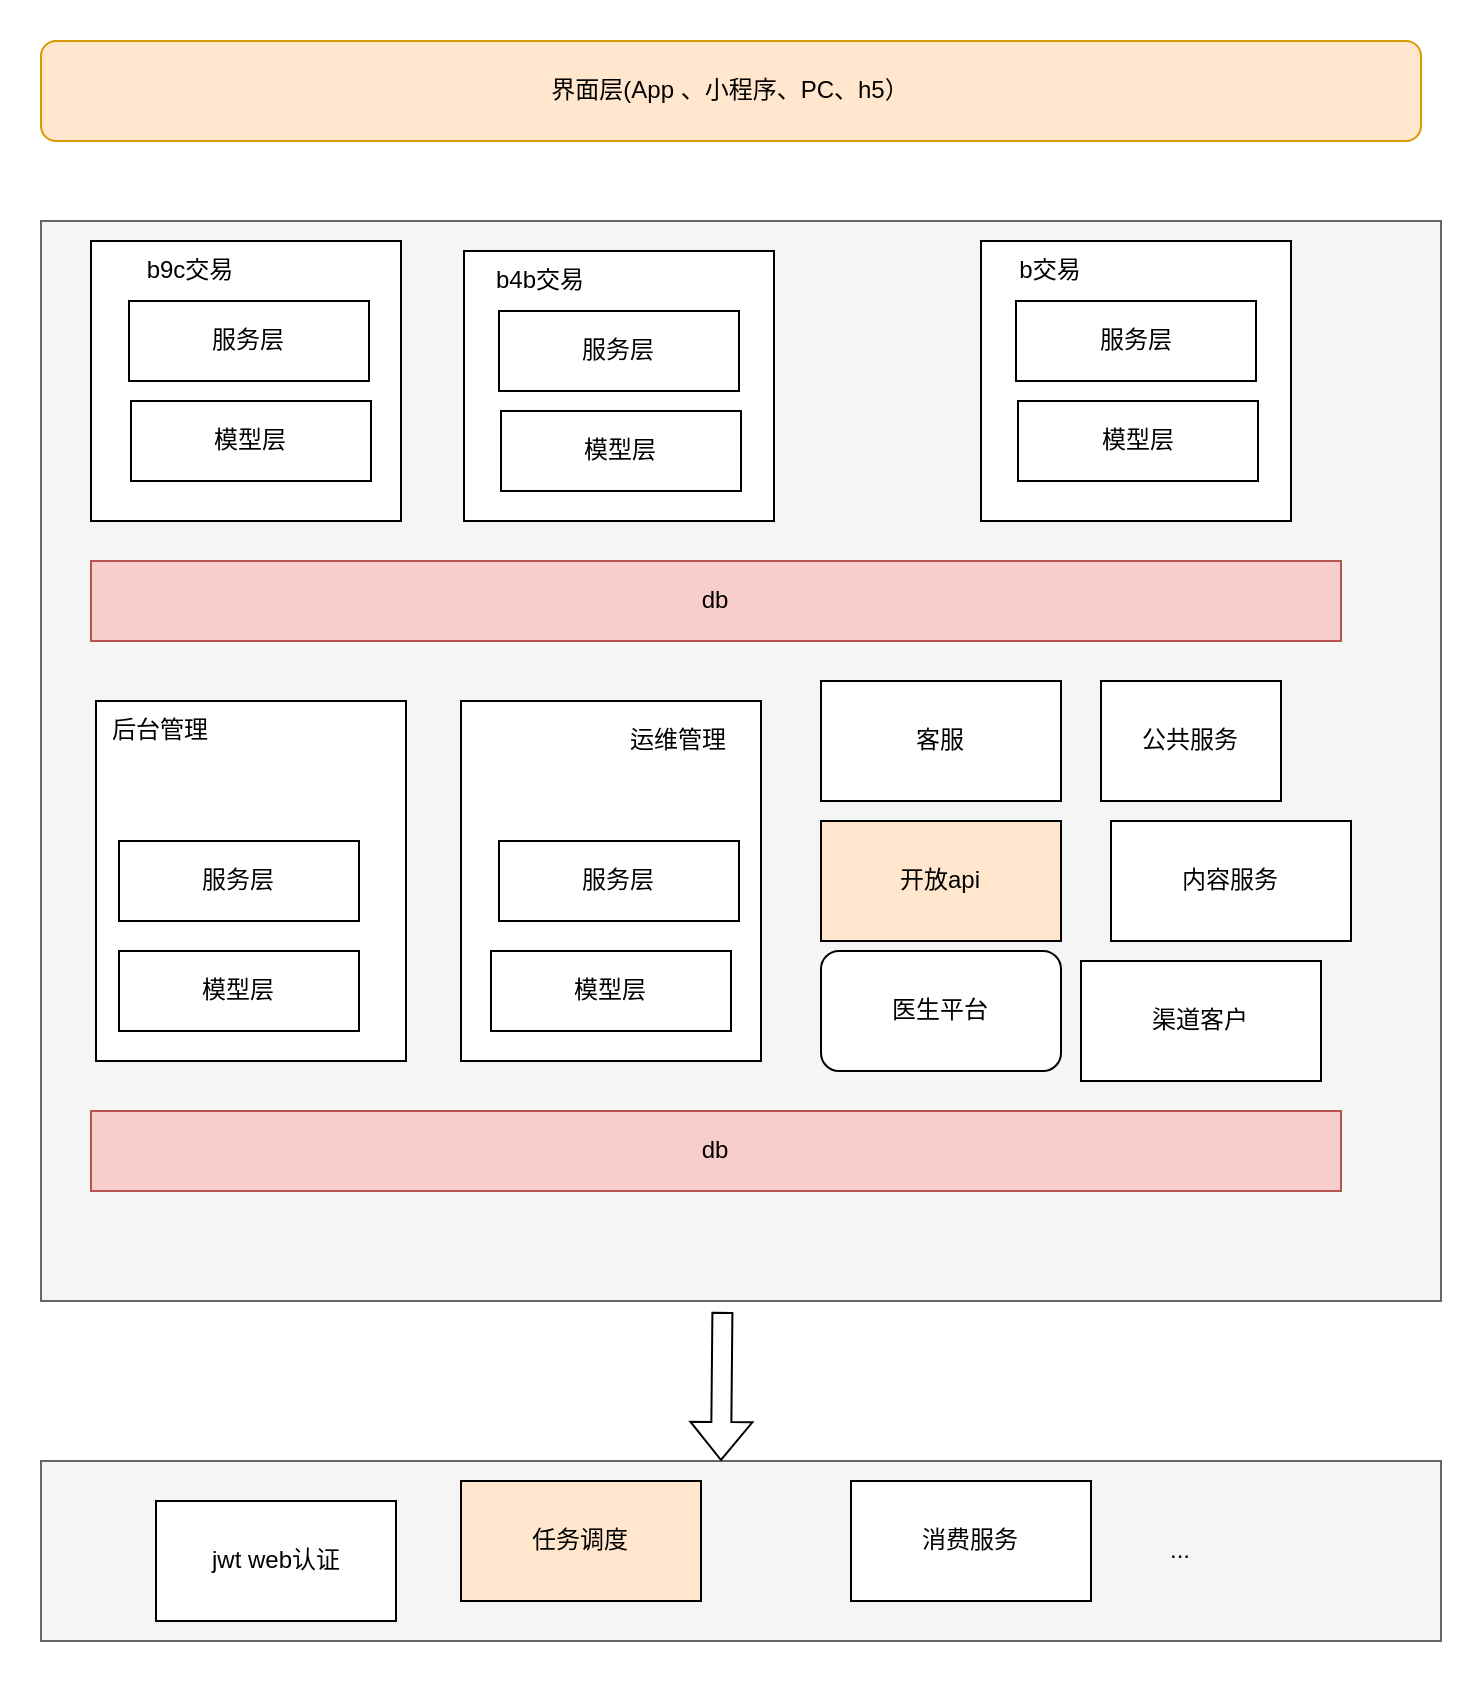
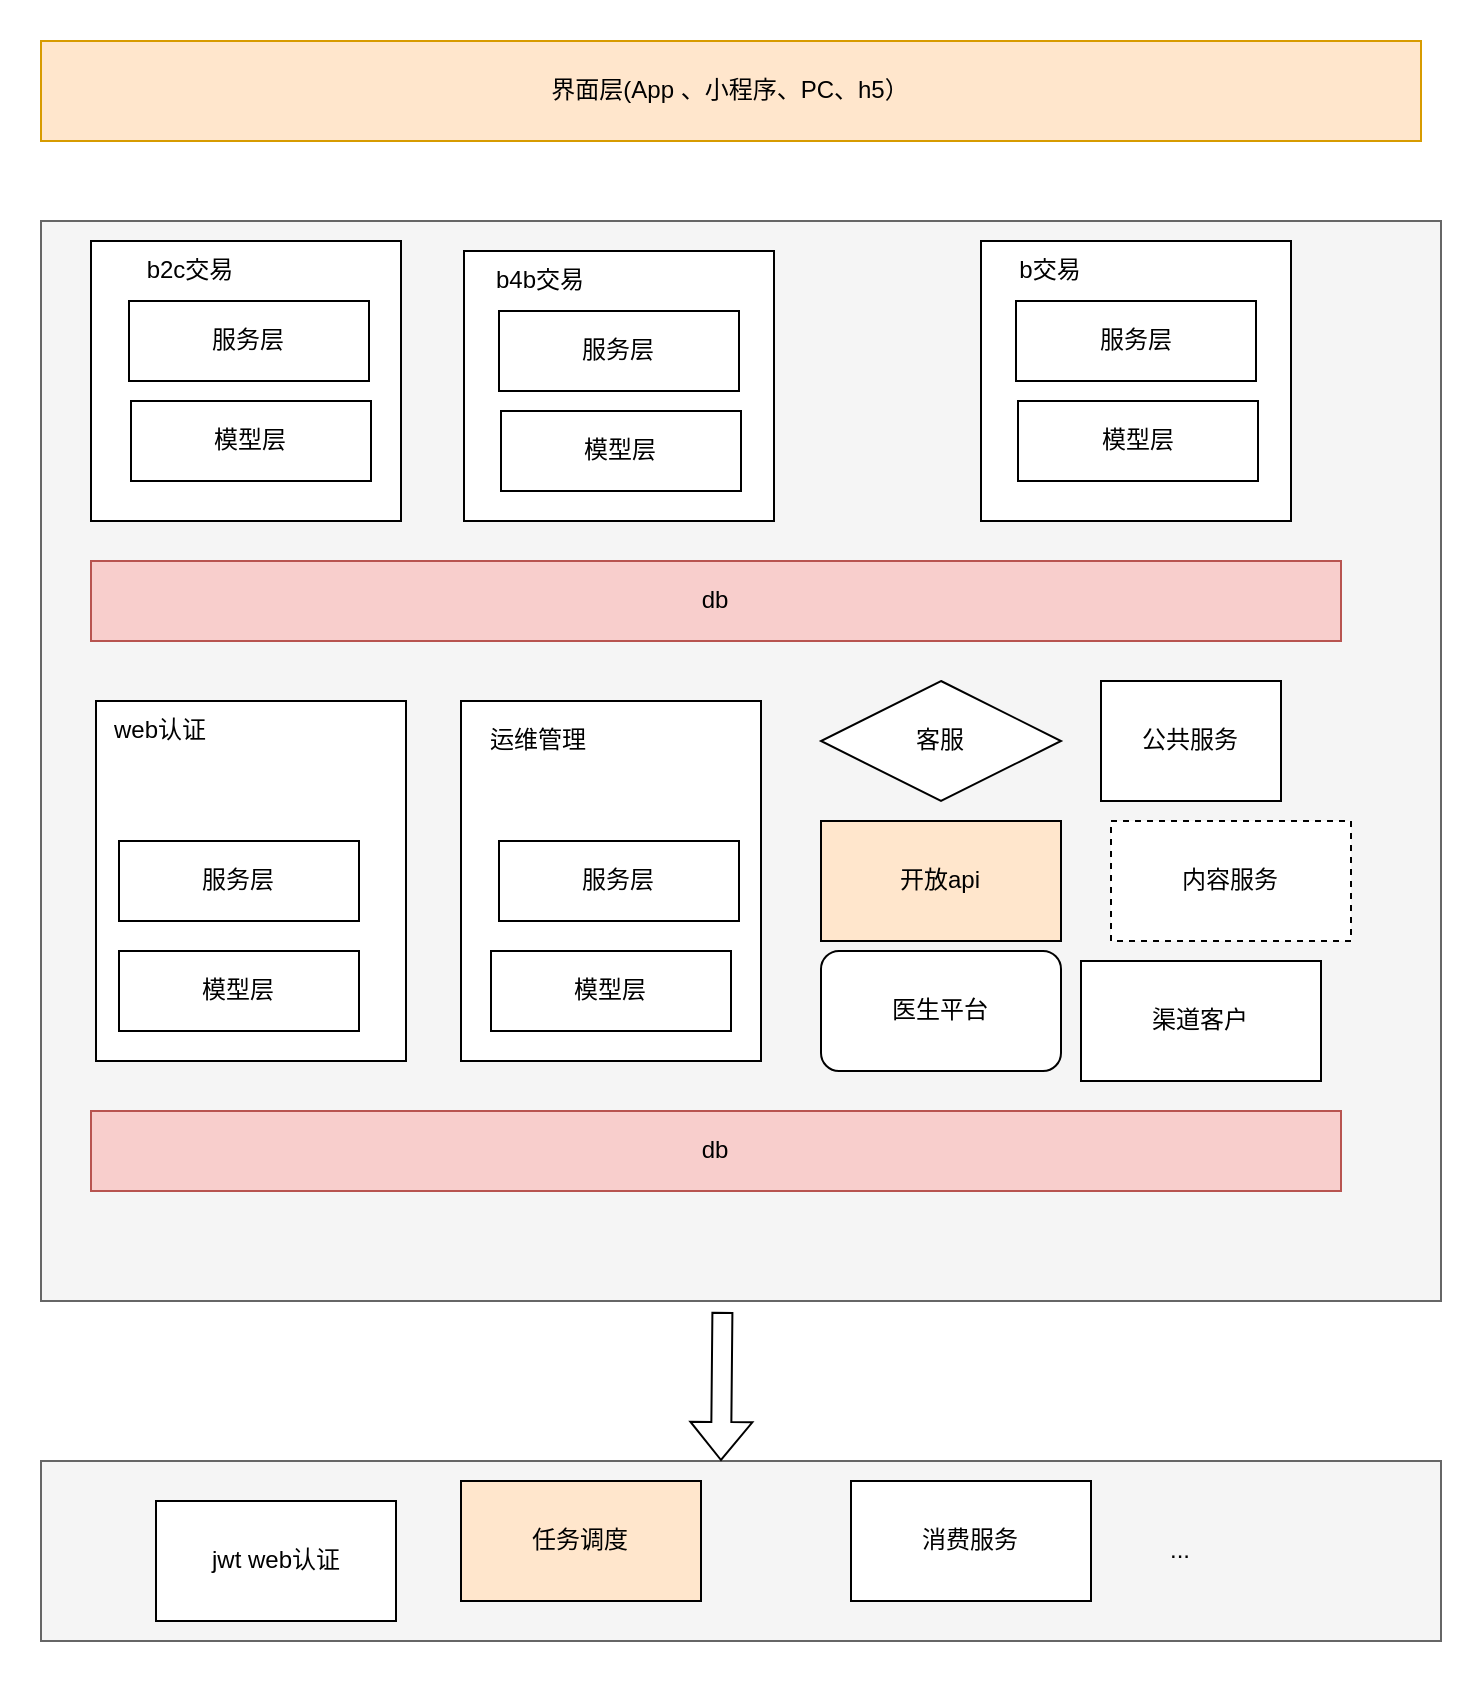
  <mxCell id="0" />
  <mxCell id="1" parent="0" />
  <mxCell id="2" value="" style="rounded=0;whiteSpace=wrap;html=1;fillColor=#f5f5f5;fontColor=#333333;strokeColor=#666666;" vertex="1" parent="1"><mxGeometry x="20" y="730" width="700" height="90" as="geometry" /></mxCell>
  <mxCell id="3" value="" style="rounded=0;whiteSpace=wrap;html=1;fillColor=#f5f5f5;strokeColor=#666666;fontColor=#333333;" vertex="1" parent="1"><mxGeometry x="20" y="110" width="700" height="540" as="geometry" /></mxCell>
- <mxCell id="4" value="内容服务" style="rounded=0;whiteSpace=wrap;html=1;" vertex="1" parent="1"><mxGeometry x="555" y="410" width="120" height="60" as="geometry" /></mxCell>
+ <mxCell id="4" value="内容服务" style="rounded=0;whiteSpace=wrap;html=1;dashed=1;" vertex="1" parent="1"><mxGeometry x="555" y="410" width="120" height="60" as="geometry" /></mxCell>
  <mxCell id="5" value="" style="rounded=0;whiteSpace=wrap;html=1;" vertex="1" parent="1"><mxGeometry x="230" y="350" width="150" height="180" as="geometry" /></mxCell>
  <mxCell id="6" value="任务调度" style="rounded=0;whiteSpace=wrap;html=1;fillColor=#ffe6cc;" vertex="1" parent="1"><mxGeometry x="230" y="740" width="120" height="60" as="geometry" /></mxCell>
  <mxCell id="7" value="消费服务" style="rounded=0;whiteSpace=wrap;html=1;" vertex="1" parent="1"><mxGeometry x="425" y="740" width="120" height="60" as="geometry" /></mxCell>
  <mxCell id="8" value="开放api" style="rounded=0;whiteSpace=wrap;html=1;fillColor=#ffe6cc;" vertex="1" parent="1"><mxGeometry x="410" y="410" width="120" height="60" as="geometry" /></mxCell>
- <mxCell id="9" value="客服" style="rounded=0;whiteSpace=wrap;html=1;" vertex="1" parent="1"><mxGeometry x="410" y="340" width="120" height="60" as="geometry" /></mxCell>
+ <mxCell id="9" value="客服" style="rhombus;whiteSpace=wrap;html=1;" vertex="1" parent="1"><mxGeometry x="410" y="340" width="120" height="60" as="geometry" /></mxCell>
  <mxCell id="10" value="医生平台" style="whiteSpace=wrap;html=1;rounded=1;" vertex="1" parent="1"><mxGeometry x="410" y="475" width="120" height="60" as="geometry" /></mxCell>
  <mxCell id="11" value="公共服务" style="rounded=0;whiteSpace=wrap;html=1;" vertex="1" parent="1"><mxGeometry x="550" y="340" width="90" height="60" as="geometry" /></mxCell>
  <mxCell id="12" value="渠道客户" style="rounded=0;whiteSpace=wrap;html=1;" vertex="1" parent="1"><mxGeometry x="540" y="480" width="120" height="60" as="geometry" /></mxCell>
  <mxCell id="13" value="jwt web认证" style="rounded=0;whiteSpace=wrap;html=1;" vertex="1" parent="1"><mxGeometry x="77.5" y="750" width="120" height="60" as="geometry" /></mxCell>
  <mxCell id="14" value="" style="rounded=0;whiteSpace=wrap;html=1;" vertex="1" parent="1"><mxGeometry x="45" y="120" width="155" height="140" as="geometry" /></mxCell>
  <mxCell id="15" value="" style="shape=flexArrow;endArrow=classic;html=1;rounded=0;exitX=0.461;exitY=1.01;exitDx=0;exitDy=0;exitPerimeter=0;" edge="1" parent="1"><mxGeometry width="50" height="50" relative="1" as="geometry"><mxPoint x="360.7" y="655.4" as="sourcePoint" /><mxPoint x="360" y="730" as="targetPoint" /></mxGeometry></mxCell>
- <mxCell id="16" value="b9c交易" style="text;html=1;strokeColor=none;fillColor=none;align=center;verticalAlign=middle;whiteSpace=wrap;rounded=0;" vertex="1" parent="1"><mxGeometry x="65" y="120" width="60" height="30" as="geometry" /></mxCell>
+ <mxCell id="16" value="b2c交易" style="text;html=1;strokeColor=none;fillColor=none;align=center;verticalAlign=middle;whiteSpace=wrap;rounded=0;" vertex="1" parent="1"><mxGeometry x="65" y="120" width="60" height="30" as="geometry" /></mxCell>
  <mxCell id="17" value="服务层" style="rounded=0;whiteSpace=wrap;html=1;" vertex="1" parent="1"><mxGeometry x="64" y="150" width="120" height="40" as="geometry" /></mxCell>
  <mxCell id="18" value="模型层" style="rounded=0;whiteSpace=wrap;html=1;" vertex="1" parent="1"><mxGeometry x="65" y="200" width="120" height="40" as="geometry" /></mxCell>
- <mxCell id="19" value="界面层(App 、小程序、PC、h5）" style="whiteSpace=wrap;html=1;fillColor=#ffe6cc;strokeColor=#d79b00;rounded=1;" vertex="1" parent="1"><mxGeometry x="20" y="20" width="690" height="50" as="geometry" /></mxCell>
+ <mxCell id="19" value="界面层(App 、小程序、PC、h5）" style="rounded=0;whiteSpace=wrap;html=1;fillColor=#ffe6cc;strokeColor=#d79b00;" vertex="1" parent="1"><mxGeometry x="20" y="20" width="690" height="50" as="geometry" /></mxCell>
  <mxCell id="20" value="" style="rounded=0;whiteSpace=wrap;html=1;" vertex="1" parent="1"><mxGeometry x="231.5" y="125" width="155" height="135" as="geometry" /></mxCell>
  <mxCell id="21" value="服务层" style="rounded=0;whiteSpace=wrap;html=1;" vertex="1" parent="1"><mxGeometry x="249" y="155" width="120" height="40" as="geometry" /></mxCell>
  <mxCell id="22" value="模型层" style="rounded=0;whiteSpace=wrap;html=1;" vertex="1" parent="1"><mxGeometry x="250" y="205" width="120" height="40" as="geometry" /></mxCell>
  <mxCell id="23" value="b4b交易" style="text;html=1;strokeColor=none;fillColor=none;align=center;verticalAlign=middle;whiteSpace=wrap;rounded=0;" vertex="1" parent="1"><mxGeometry x="240" y="125" width="60" height="30" as="geometry" /></mxCell>
  <mxCell id="24" value="" style="rounded=0;whiteSpace=wrap;html=1;" vertex="1" parent="1"><mxGeometry x="490" y="120" width="155" height="140" as="geometry" /></mxCell>
  <mxCell id="25" value="服务层" style="rounded=0;whiteSpace=wrap;html=1;" vertex="1" parent="1"><mxGeometry x="507.5" y="150" width="120" height="40" as="geometry" /></mxCell>
  <mxCell id="26" value="模型层" style="rounded=0;whiteSpace=wrap;html=1;" vertex="1" parent="1"><mxGeometry x="508.5" y="200" width="120" height="40" as="geometry" /></mxCell>
  <mxCell id="27" value="" style="rounded=0;whiteSpace=wrap;html=1;" vertex="1" parent="1"><mxGeometry x="47.5" y="350" width="155" height="180" as="geometry" /></mxCell>
  <mxCell id="28" value="服务层" style="rounded=0;whiteSpace=wrap;html=1;" vertex="1" parent="1"><mxGeometry x="59" y="420" width="120" height="40" as="geometry" /></mxCell>
  <mxCell id="29" value="模型层" style="rounded=0;whiteSpace=wrap;html=1;" vertex="1" parent="1"><mxGeometry x="59" y="475" width="120" height="40" as="geometry" /></mxCell>
  <mxCell id="30" value="b交易" style="text;html=1;strokeColor=none;fillColor=none;align=center;verticalAlign=middle;whiteSpace=wrap;rounded=0;" vertex="1" parent="1"><mxGeometry x="495" y="120" width="60" height="30" as="geometry" /></mxCell>
- <mxCell id="31" value="后台管理" style="text;html=1;strokeColor=none;fillColor=none;align=center;verticalAlign=middle;whiteSpace=wrap;rounded=0;" vertex="1" parent="1"><mxGeometry x="50" y="350" width="60" height="30" as="geometry" /></mxCell>
+ <mxCell id="31" value="web认证" style="text;html=1;strokeColor=none;fillColor=none;align=center;verticalAlign=middle;whiteSpace=wrap;rounded=0;" vertex="1" parent="1"><mxGeometry x="50" y="350" width="60" height="30" as="geometry" /></mxCell>
  <mxCell id="32" value="服务层" style="rounded=0;whiteSpace=wrap;html=1;" vertex="1" parent="1"><mxGeometry x="249" y="420" width="120" height="40" as="geometry" /></mxCell>
  <mxCell id="33" value="模型层" style="rounded=0;whiteSpace=wrap;html=1;" vertex="1" parent="1"><mxGeometry x="245" y="475" width="120" height="40" as="geometry" /></mxCell>
- <mxCell id="34" value="运维管理" style="text;html=1;strokeColor=none;fillColor=none;align=center;verticalAlign=middle;whiteSpace=wrap;rounded=0;" vertex="1" parent="1"><mxGeometry x="309" y="355" width="60" height="30" as="geometry" /></mxCell>
+ <mxCell id="34" value="运维管理" style="text;html=1;strokeColor=none;fillColor=none;align=center;verticalAlign=middle;whiteSpace=wrap;rounded=0;" vertex="1" parent="1"><mxGeometry x="239" y="355" width="60" height="30" as="geometry" /></mxCell>
  <mxCell id="35" value="db" style="rounded=0;whiteSpace=wrap;html=1;fillColor=#f8cecc;strokeColor=#b85450;" vertex="1" parent="1"><mxGeometry x="45" y="555" width="625" height="40" as="geometry" /></mxCell>
  <mxCell id="36" value="db" style="rounded=0;whiteSpace=wrap;html=1;fillColor=#f8cecc;strokeColor=#b85450;" vertex="1" parent="1"><mxGeometry x="45" y="280" width="625" height="40" as="geometry" /></mxCell>
  <mxCell id="37" value="..." style="text;html=1;strokeColor=none;fillColor=none;align=center;verticalAlign=middle;whiteSpace=wrap;rounded=0;" vertex="1" parent="1"><mxGeometry x="560" y="760" width="60" height="30" as="geometry" /></mxCell>
